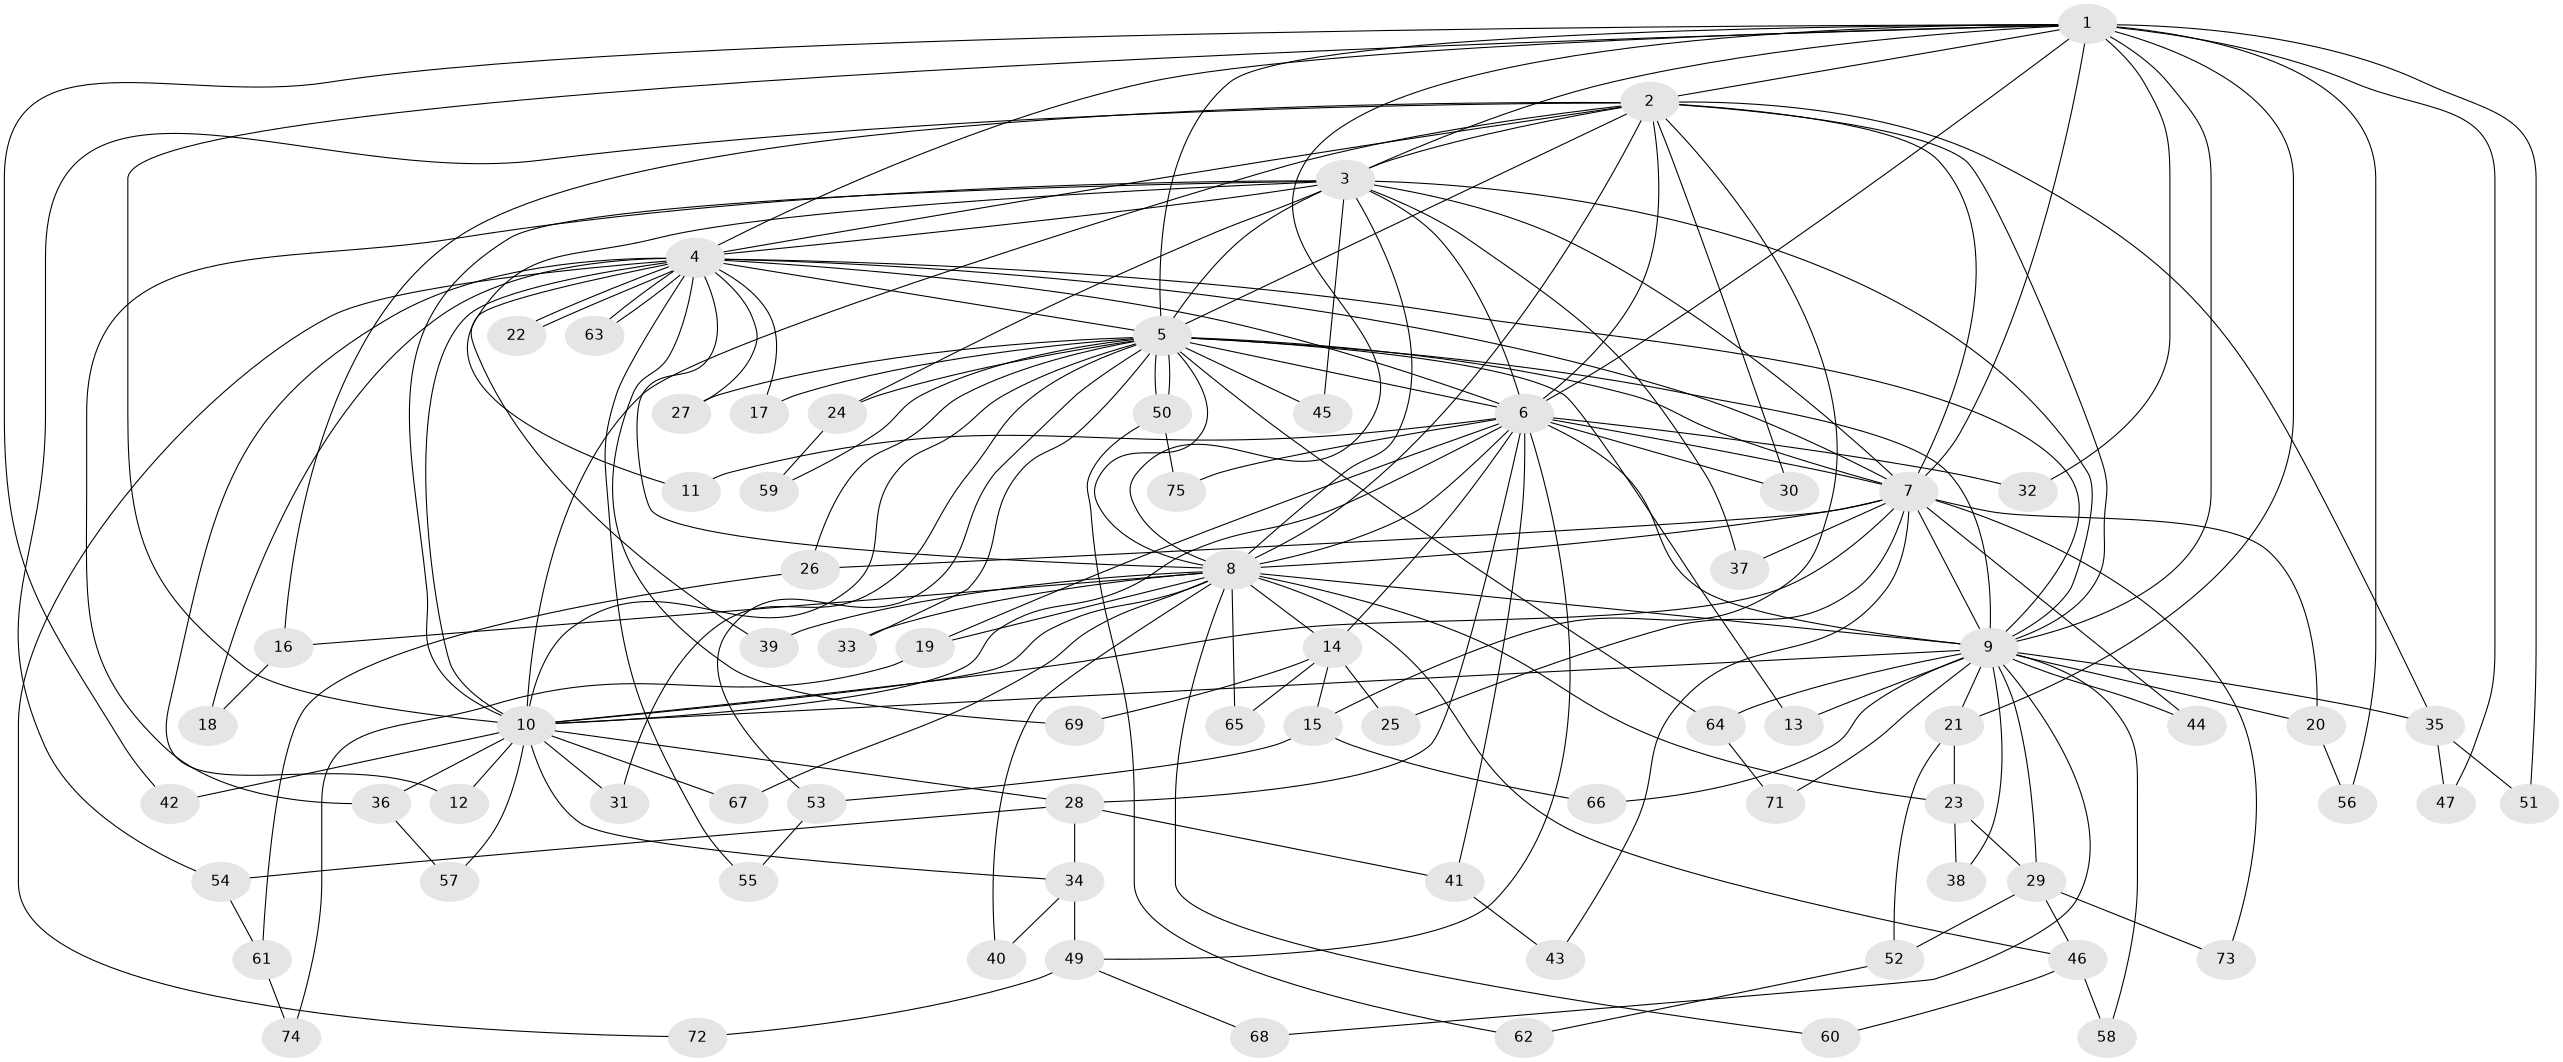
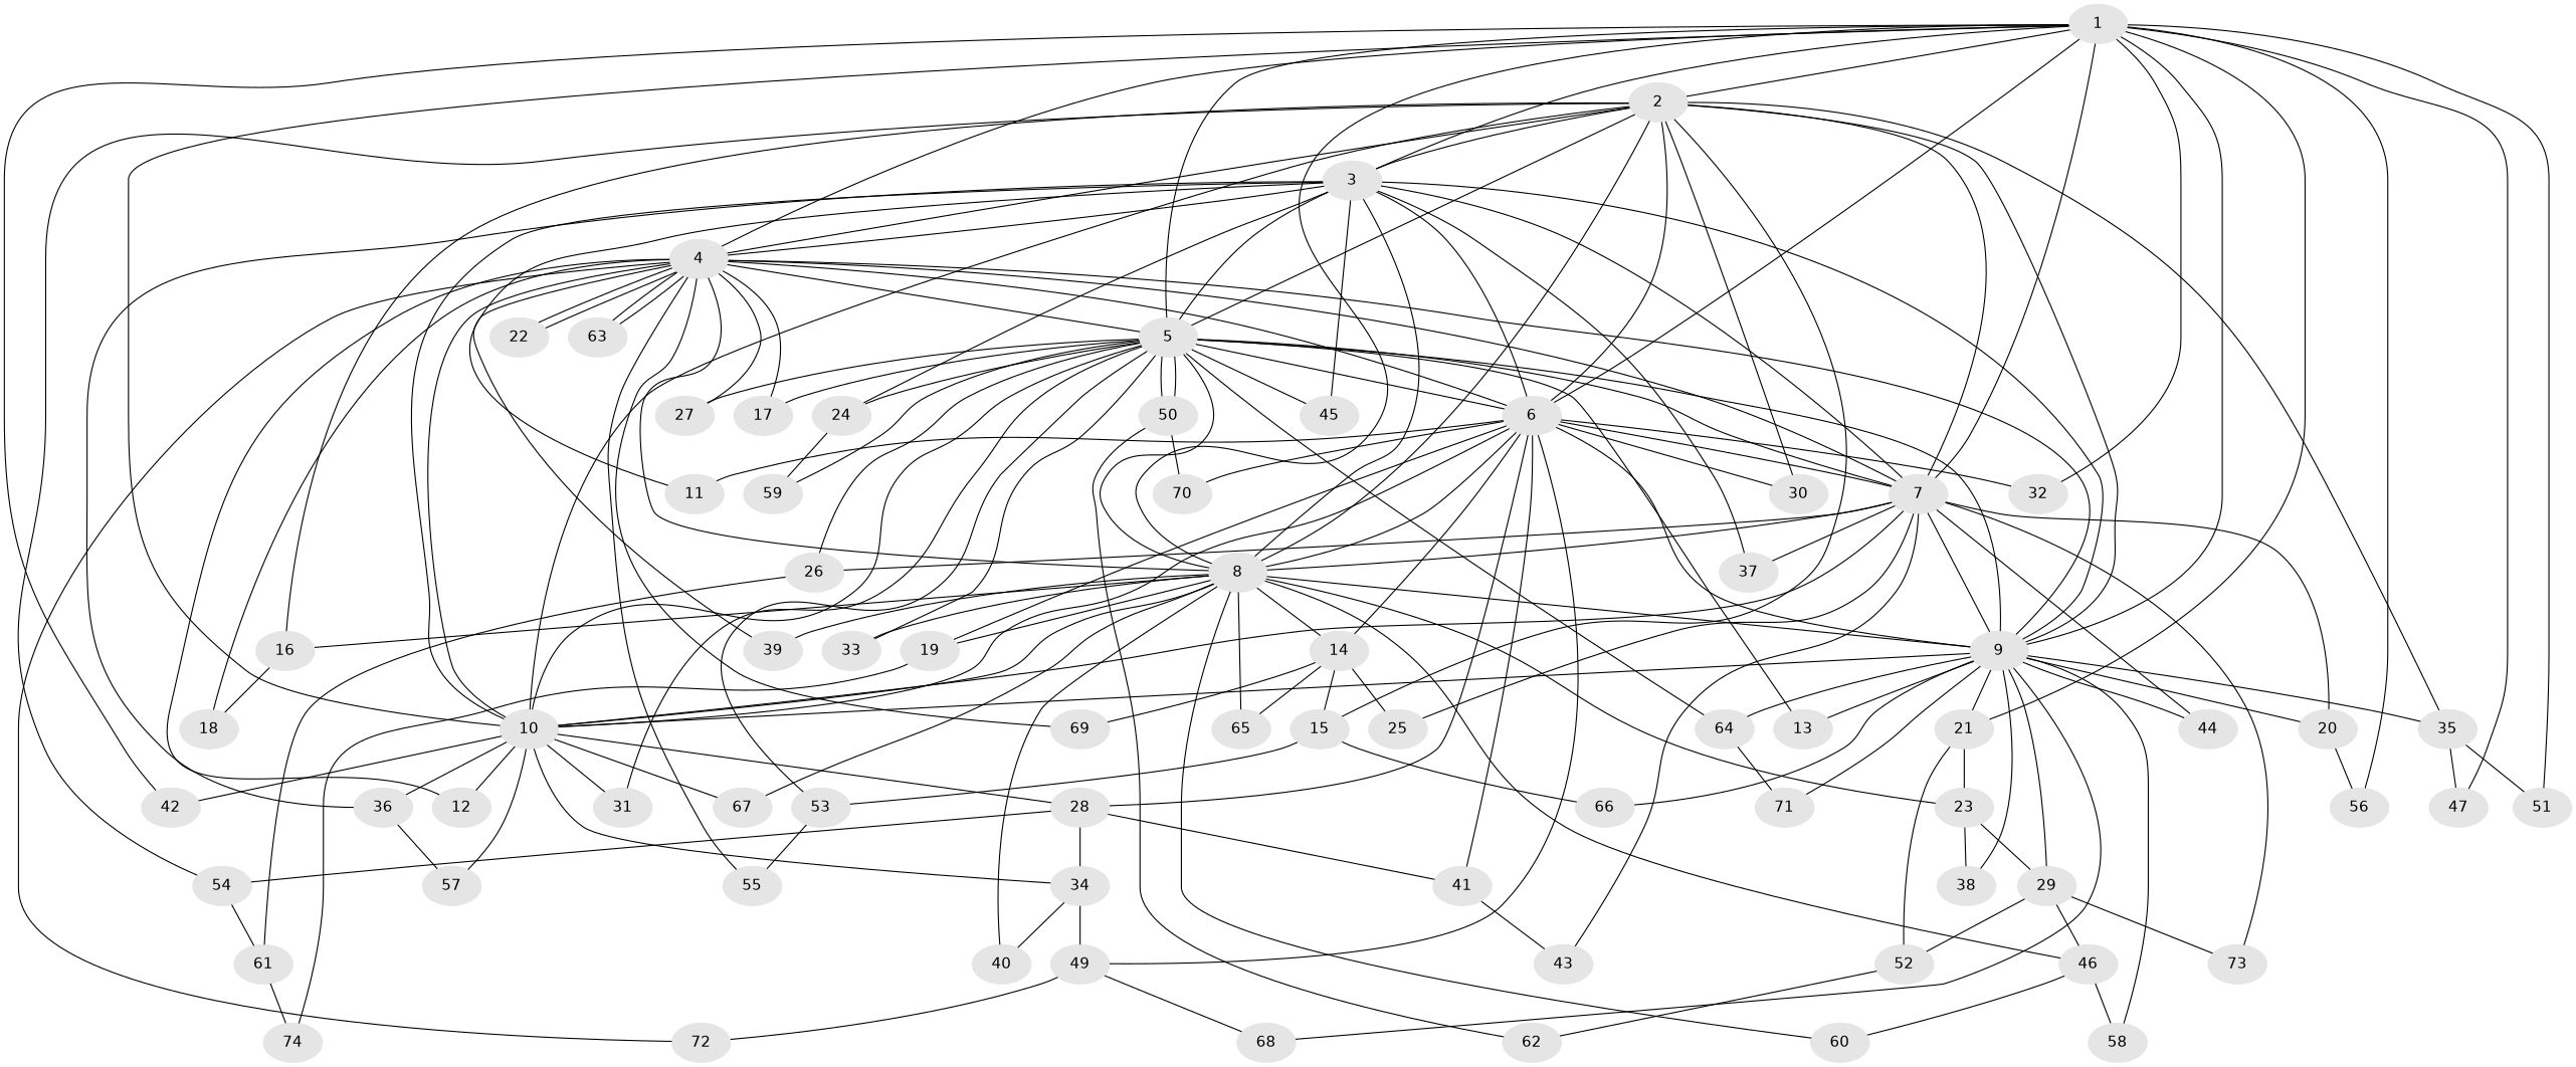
  graph {
    fontname="DejaVu Sans"
    node [color=gray90 fontname="DejaVu Sans" style=filled]
    edge [fontname="DejaVu Sans"]
    1
    2
    3
    4
    5
    6
    7
    8
    9
    10
    32
    42
    47
    51
    56
    21
    15
    16
    30
    35
    54
    11
    24
    36
    37
    45
    12
    17
    18
    22
    27
    39
    55
    63
    69
    72
    13
    26
    31
    33
    50
    53
    59
    64
    14
    19
    28
    41
    49
-   70 [label=75]
+   70
    20
    25
    43
    44
    73
    23
    40
    46
    60
    65
    67
    29
    38
    58
    66
    68
    71
    34
    57
    61
    52
    62
    74
    1 -- 2
    1 -- 3
    1 -- 4
    1 -- 5
    1 -- 6
    1 -- 7
    1 -- 8
    1 -- 9
    1 -- 10
    1 -- 32
    1 -- 42
    1 -- 47
    1 -- 51
    1 -- 56
    1 -- 21
    2 -- 3
    2 -- 4
    2 -- 5
    2 -- 6
    2 -- 7
    2 -- 8
    2 -- 9
    2 -- 10
    2 -- 15
    2 -- 16
    2 -- 30
    2 -- 35
    2 -- 54
    3 -- 4
    3 -- 5
    3 -- 6
    3 -- 7
    3 -- 8
    3 -- 9
    3 -- 10
    3 -- 11
    3 -- 24
    3 -- 36
    3 -- 37
    3 -- 45
    4 -- 5
    4 -- 6
    4 -- 7
    4 -- 8
    4 -- 9
    4 -- 10
    4 -- 12
    4 -- 17
    4 -- 18
    4 -- 22
    4 -- 22
    4 -- 27
    4 -- 39
    4 -- 55
    4 -- 63
    4 -- 63
    4 -- 69
    4 -- 72
    5 -- 6
    5 -- 7
    5 -- 8
    5 -- 9
    5 -- 10
    5 -- 24
    5 -- 45
    5 -- 17
    5 -- 27
    5 -- 13
    5 -- 26
    5 -- 31
    5 -- 33
    5 -- 50
    5 -- 50
    5 -- 53
    5 -- 59
    5 -- 64
    6 -- 7
    6 -- 8
    6 -- 9
    6 -- 10
    6 -- 32
    6 -- 30
    6 -- 11
    6 -- 14
    6 -- 19
    6 -- 28
    6 -- 41
    6 -- 49
    6 -- 70
    7 -- 8
    7 -- 9
    7 -- 10
    7 -- 37
    7 -- 26
    7 -- 20
    7 -- 25
    7 -- 43
    7 -- 44
    7 -- 73
    8 -- 9
    8 -- 10
    8 -- 16
    8 -- 39
    8 -- 33
    8 -- 14
    8 -- 19
    8 -- 23
    8 -- 40
    8 -- 46
    8 -- 60
    8 -- 65
    8 -- 67
    9 -- 10
    9 -- 21
    9 -- 35
    9 -- 13
    9 -- 64
    9 -- 20
    9 -- 44
    9 -- 29
    9 -- 38
    9 -- 58
    9 -- 66
    9 -- 68
    9 -- 71
    10 -- 42
    10 -- 36
    10 -- 12
    10 -- 31
    10 -- 28
    10 -- 67
    10 -- 34
    10 -- 57
    21 -- 23
    21 -- 52
    15 -- 53
    15 -- 66
    16 -- 18
    35 -- 47
    35 -- 51
    54 -- 61
    24 -- 59
    36 -- 57
    26 -- 61
    50 -- 70
    50 -- 62
    53 -- 55
    64 -- 71
    14 -- 15
    14 -- 69
    14 -- 25
    14 -- 65
    19 -- 74
    28 -- 54
    28 -- 41
    28 -- 34
    41 -- 43
    49 -- 72
    49 -- 68
    20 -- 56
    23 -- 29
    23 -- 38
    46 -- 60
    46 -- 58
    29 -- 73
    29 -- 46
    29 -- 52
    34 -- 49
    34 -- 40
    61 -- 74
    52 -- 62
  }
